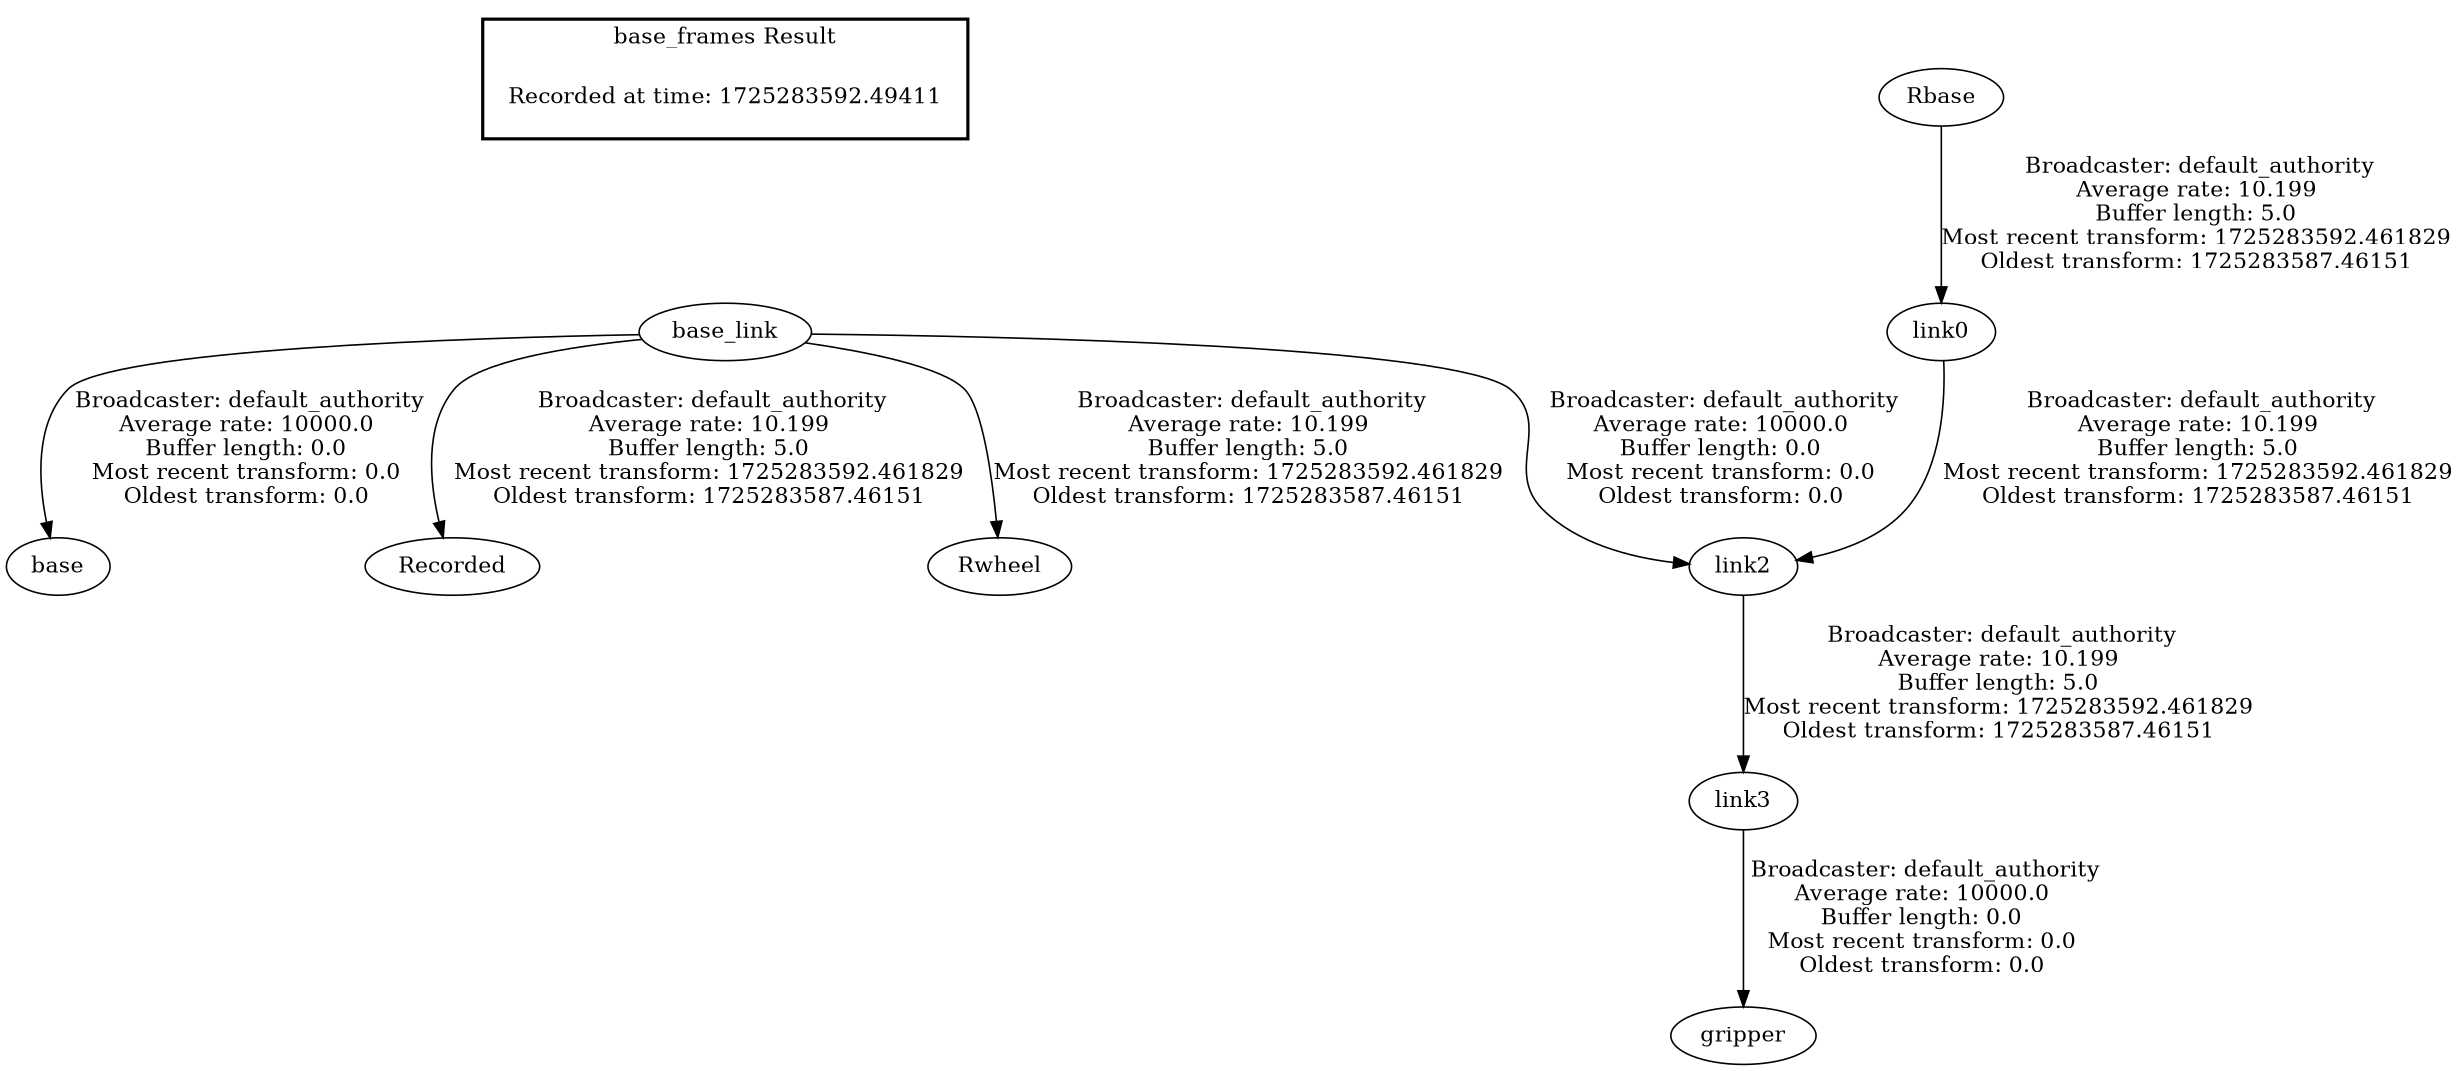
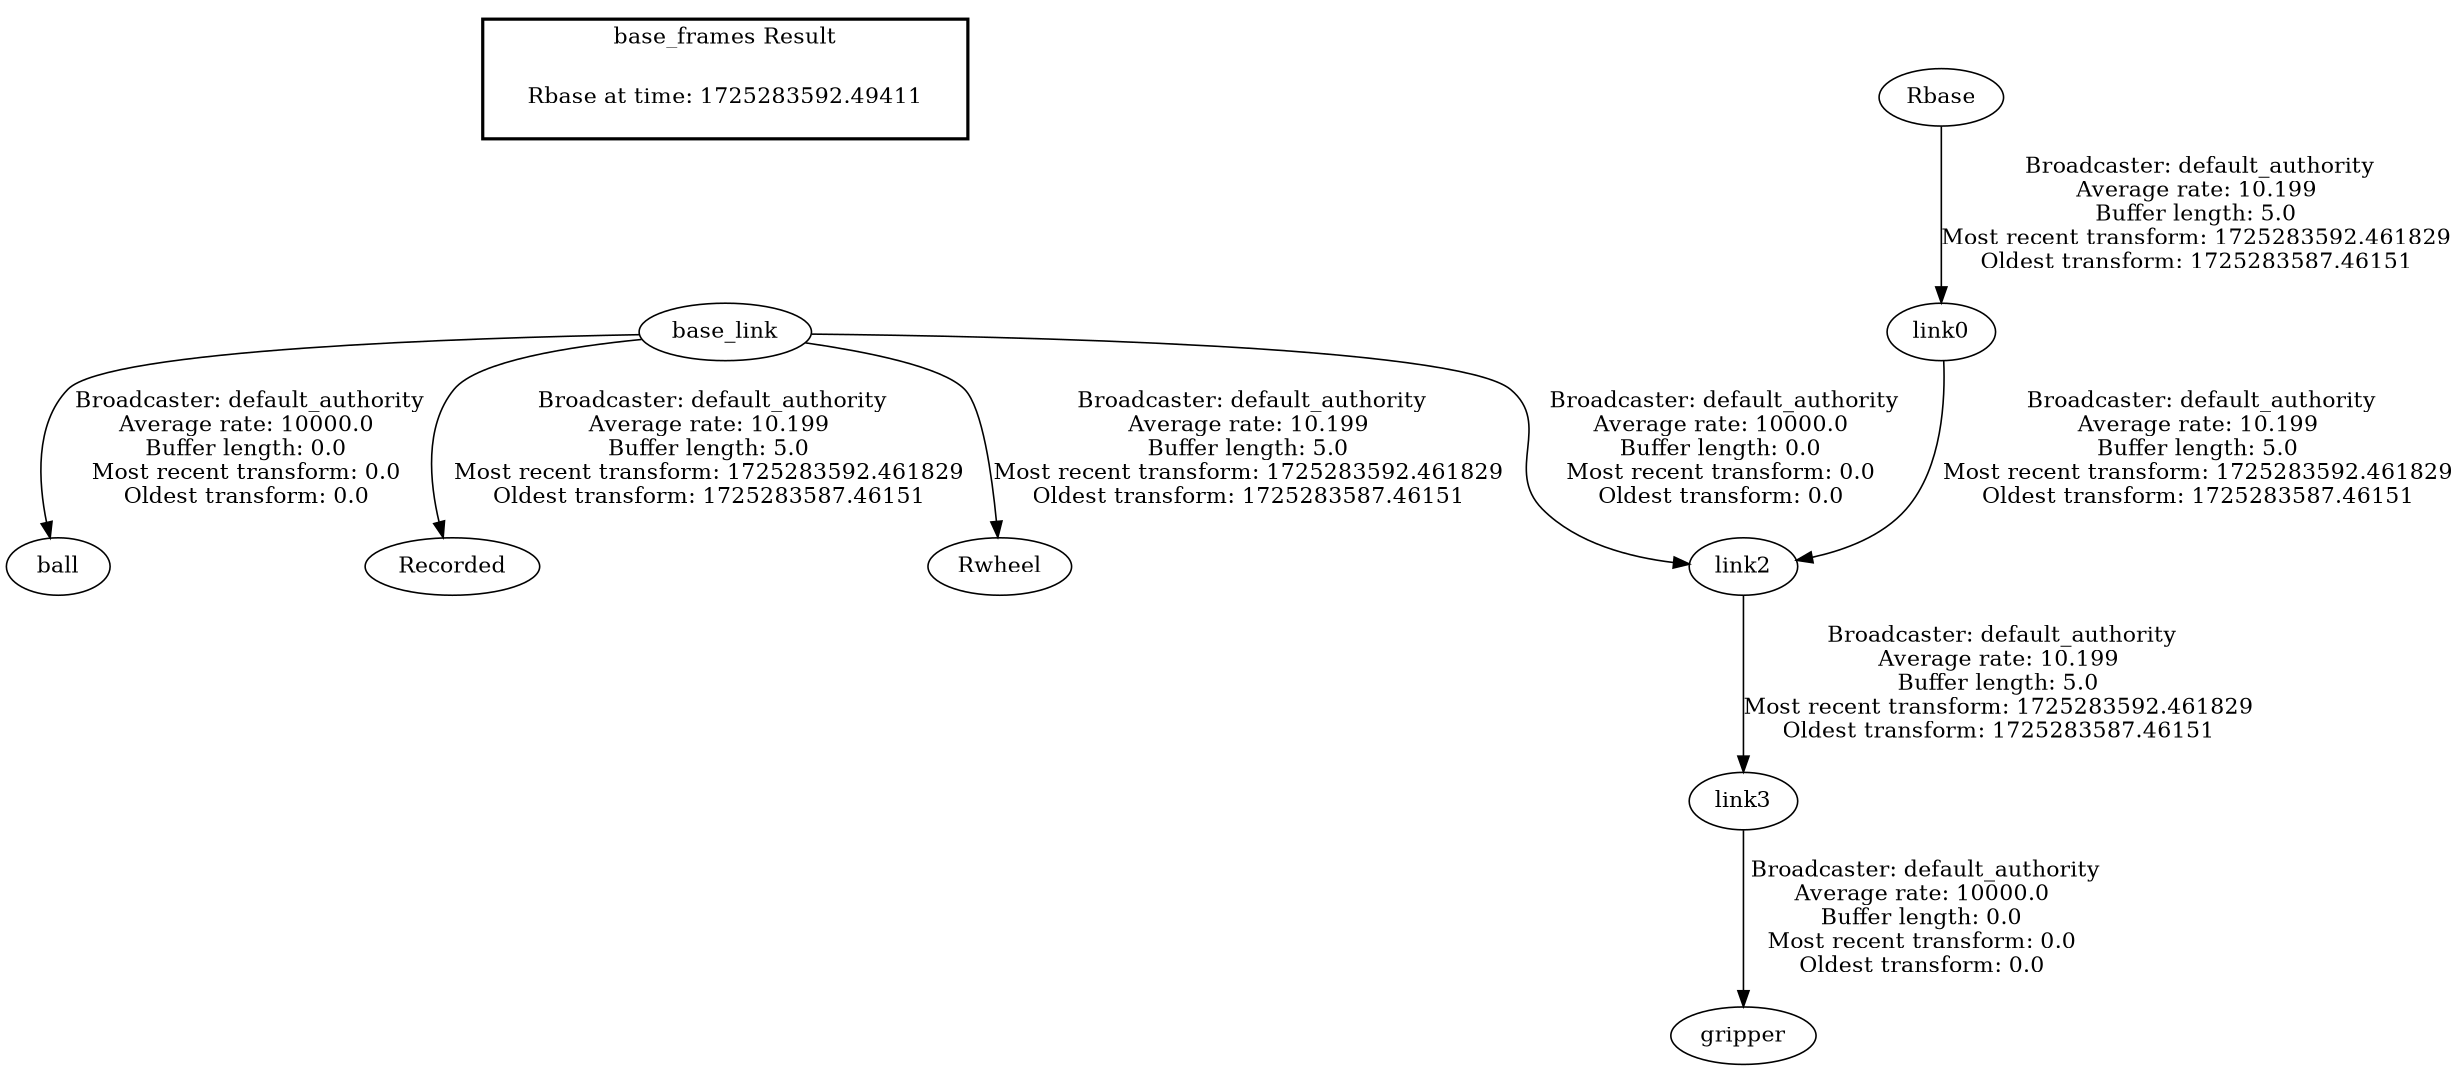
  digraph {
-   "Recorded at time: 1725283592.49411" [shape=plaintext]
+   "Recorded at time: 1725283592.49411" [shape=plaintext label="Rbase at time: 1725283592.49411"]
    base_link
-   ball [label=base]
+   ball
    n4 [label=Recorded]
    Rwheel
    link2
    n7 [label=link0]
    Rbase
    link3
    gripper
    subgraph cluster_1 {
      color=black
      label="base_frames Result"
      style=bold
      "Recorded at time: 1725283592.49411"
    }
    "Recorded at time: 1725283592.49411" -> base_link [style=invis]
    base_link -> ball [label=" Broadcaster: default_authority\nAverage rate: 10000.0\nBuffer length: 0.0\nMost recent transform: 0.0\nOldest transform: 0.0\n"]
    base_link -> n4 [label=" Broadcaster: default_authority\nAverage rate: 10.199\nBuffer length: 5.0\nMost recent transform: 1725283592.461829\nOldest transform: 1725283587.46151\n"]
    base_link -> Rwheel [label=" Broadcaster: default_authority\nAverage rate: 10.199\nBuffer length: 5.0\nMost recent transform: 1725283592.461829\nOldest transform: 1725283587.46151\n"]
    base_link -> link2 [label=" Broadcaster: default_authority\nAverage rate: 10000.0\nBuffer length: 0.0\nMost recent transform: 0.0\nOldest transform: 0.0\n"]
    link2 -> link3 [label=" Broadcaster: default_authority\nAverage rate: 10.199\nBuffer length: 5.0\nMost recent transform: 1725283592.461829\nOldest transform: 1725283587.46151\n"]
    n7 -> link2 [label=" Broadcaster: default_authority\nAverage rate: 10.199\nBuffer length: 5.0\nMost recent transform: 1725283592.461829\nOldest transform: 1725283587.46151\n"]
    Rbase -> n7 [label=" Broadcaster: default_authority\nAverage rate: 10.199\nBuffer length: 5.0\nMost recent transform: 1725283592.461829\nOldest transform: 1725283587.46151\n"]
    link3 -> gripper [label=" Broadcaster: default_authority\nAverage rate: 10000.0\nBuffer length: 0.0\nMost recent transform: 0.0\nOldest transform: 0.0\n"]
  }
